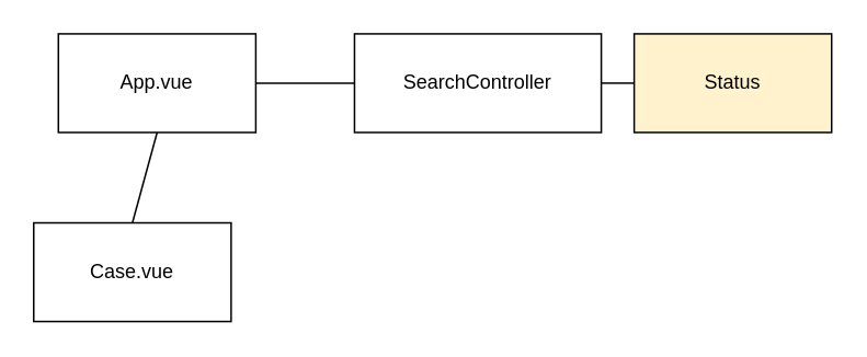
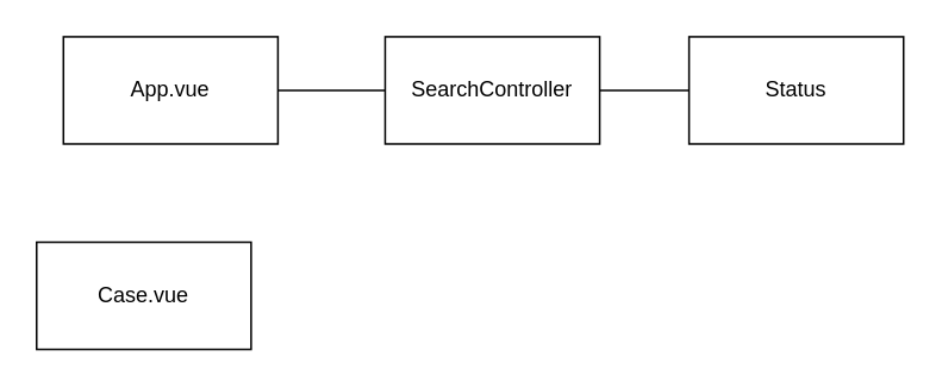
  <mxCell id="0" />
  <mxCell id="1" parent="0" />
- <mxCell id="2" value="SearchController" style="rounded=0;whiteSpace=wrap;html=1;" vertex="1" parent="1"><mxGeometry x="215" y="20" width="150" height="60" as="geometry" /></mxCell>
+ <mxCell id="2" value="SearchController" style="rounded=0;whiteSpace=wrap;html=1;" vertex="1" parent="1"><mxGeometry x="215" y="20" width="120" height="60" as="geometry" /></mxCell>
  <mxCell id="3" value="App.vue" style="rounded=0;whiteSpace=wrap;html=1;" vertex="1" parent="1"><mxGeometry x="35" y="20" width="120" height="60" as="geometry" /></mxCell>
- <mxCell id="4" value="Status" style="rounded=0;whiteSpace=wrap;html=1;fillColor=#fff2cc;" vertex="1" parent="1"><mxGeometry x="385" y="20" width="120" height="60" as="geometry" /></mxCell>
+ <mxCell id="4" value="Status" style="rounded=0;whiteSpace=wrap;html=1;" vertex="1" parent="1"><mxGeometry x="385" y="20" width="120" height="60" as="geometry" /></mxCell>
  <mxCell id="5" value="Case.vue" style="rounded=0;whiteSpace=wrap;html=1;" vertex="1" parent="1"><mxGeometry x="20" y="135" width="120" height="60" as="geometry" /></mxCell>
  <mxCell id="6" value="" style="endArrow=none;html=1;exitX=1;exitY=0.5;exitDx=0;exitDy=0;entryX=0;entryY=0.5;entryDx=0;entryDy=0;" edge="1" parent="1" source="3" target="2"><mxGeometry width="50" height="50" relative="1" as="geometry"><mxPoint x="185" y="10" as="sourcePoint" /><mxPoint x="235" y="-40" as="targetPoint" /></mxGeometry></mxCell>
  <mxCell id="7" value="" style="endArrow=none;html=1;exitX=0;exitY=0.5;exitDx=0;exitDy=0;entryX=1;entryY=0.5;entryDx=0;entryDy=0;" edge="1" parent="1" source="4" target="2"><mxGeometry width="50" height="50" relative="1" as="geometry"><mxPoint x="165" y="60" as="sourcePoint" /><mxPoint x="225" y="60" as="targetPoint" /></mxGeometry></mxCell>
- <mxCell id="8" value="" style="endArrow=none;html=1;exitX=0.5;exitY=1;exitDx=0;exitDy=0;entryX=0.5;entryY=0;entryDx=0;entryDy=0;" edge="1" parent="1" source="3" target="5"><mxGeometry width="50" height="50" relative="1" as="geometry"><mxPoint x="175" y="70" as="sourcePoint" /><mxPoint x="235" y="70" as="targetPoint" /></mxGeometry></mxCell>
